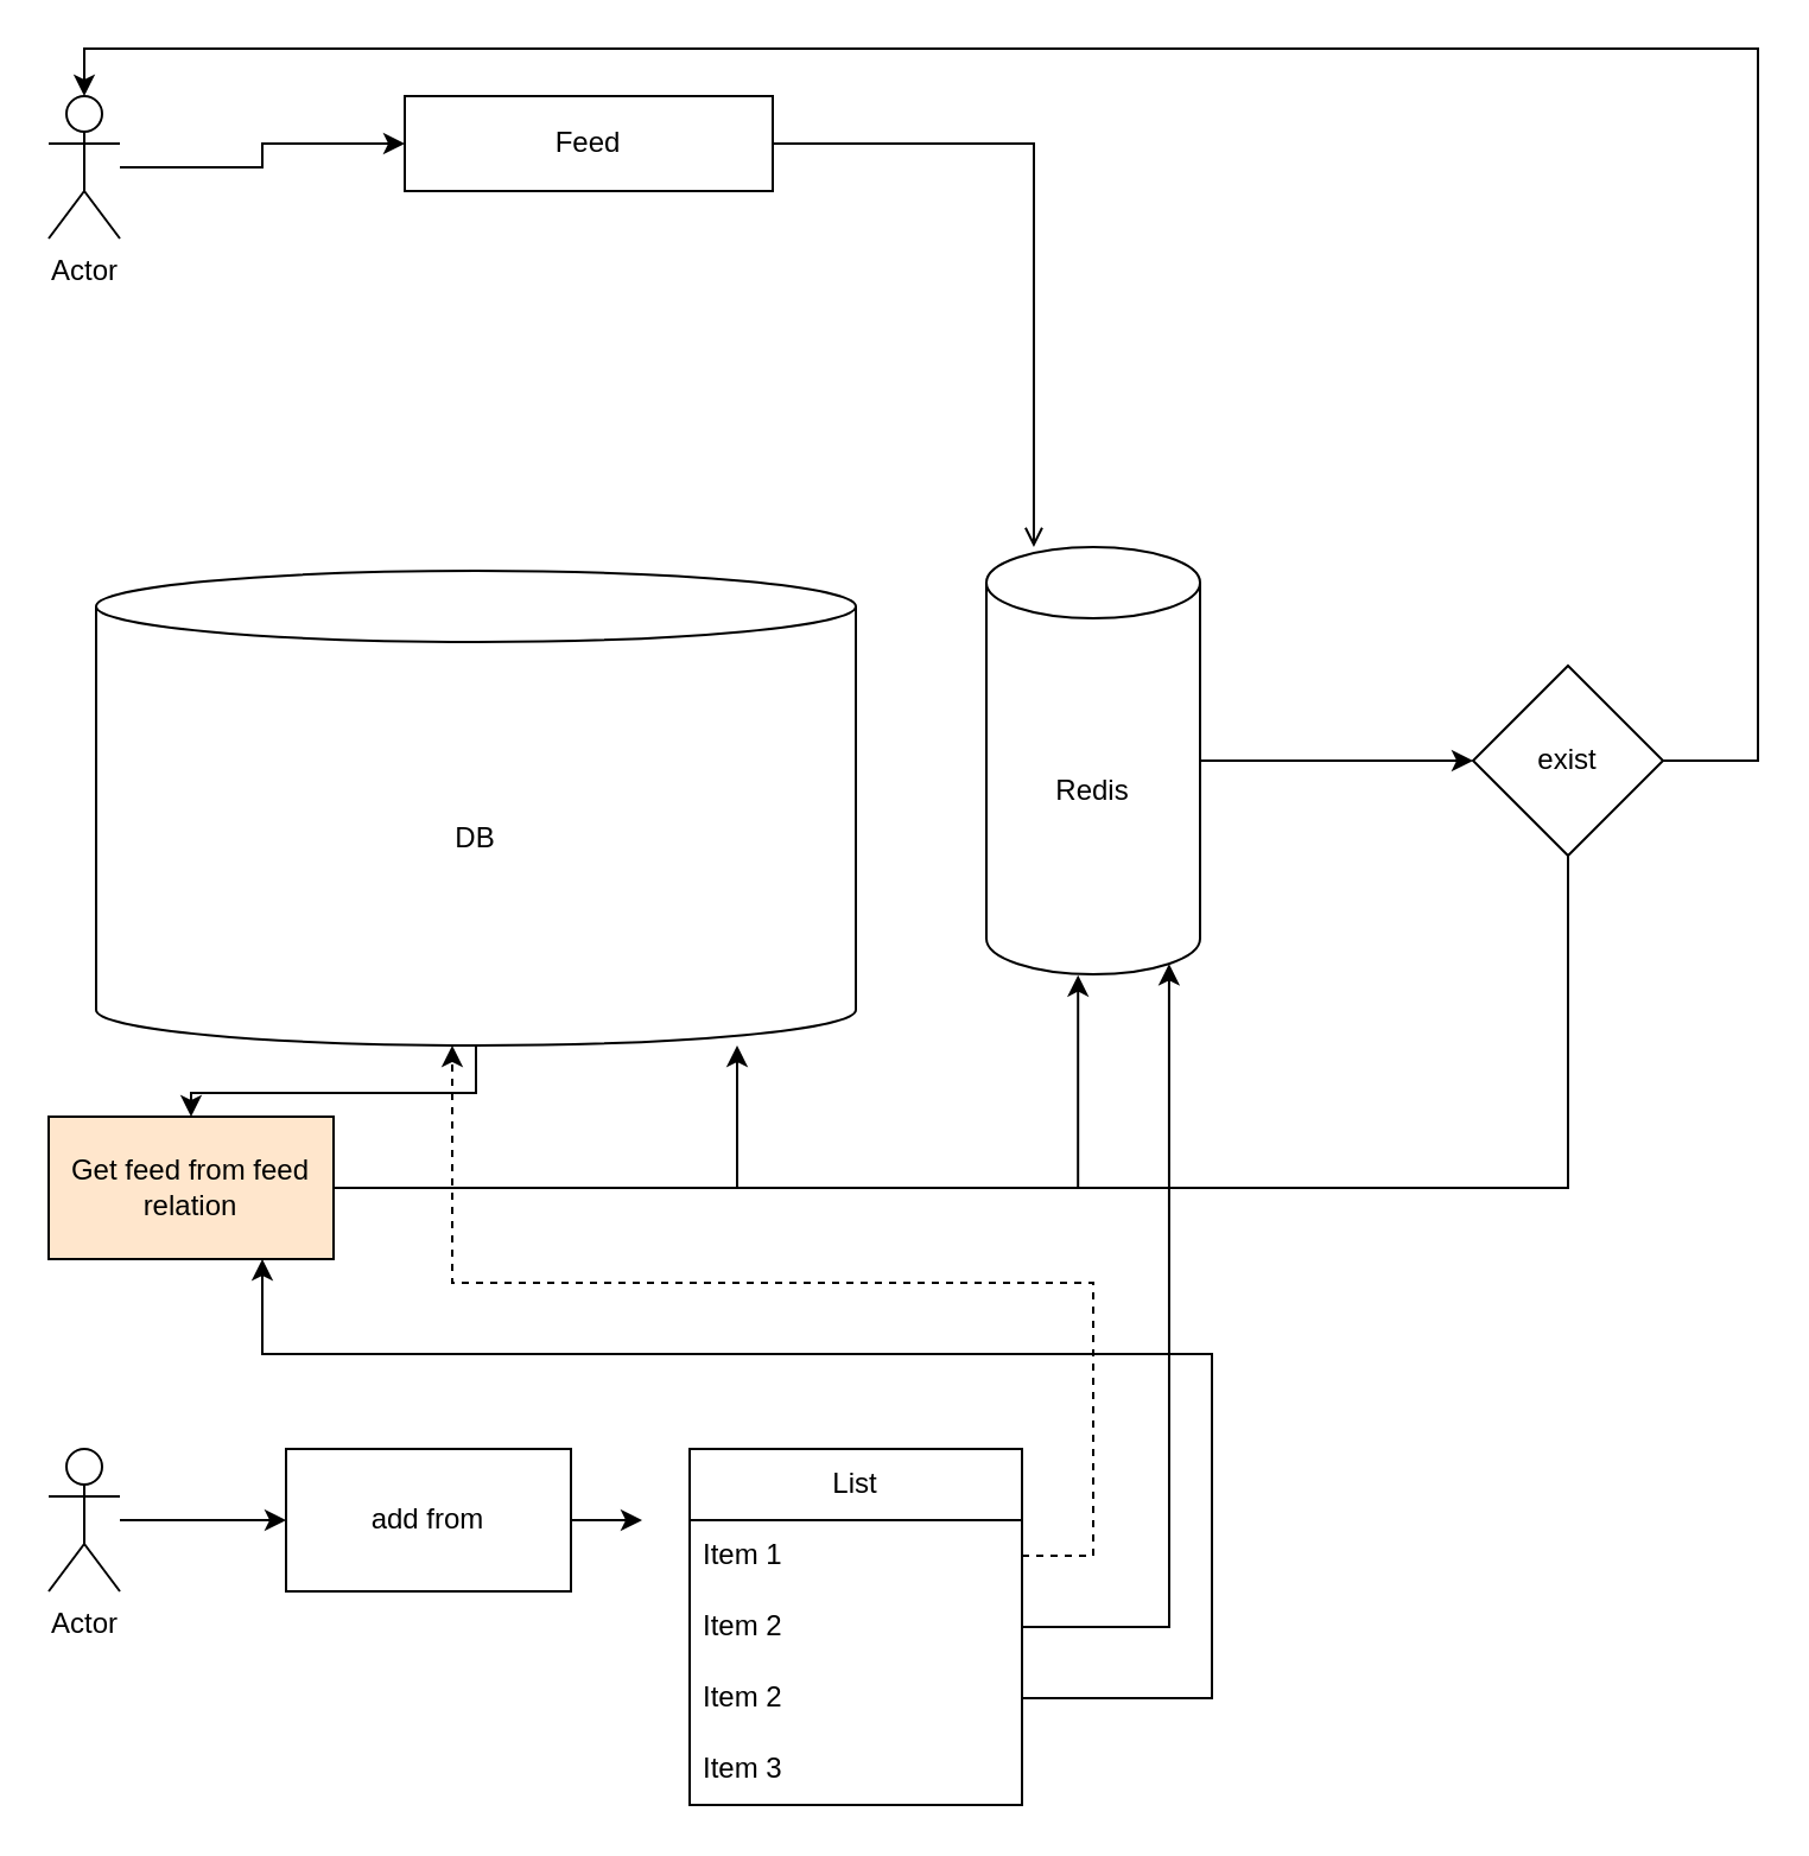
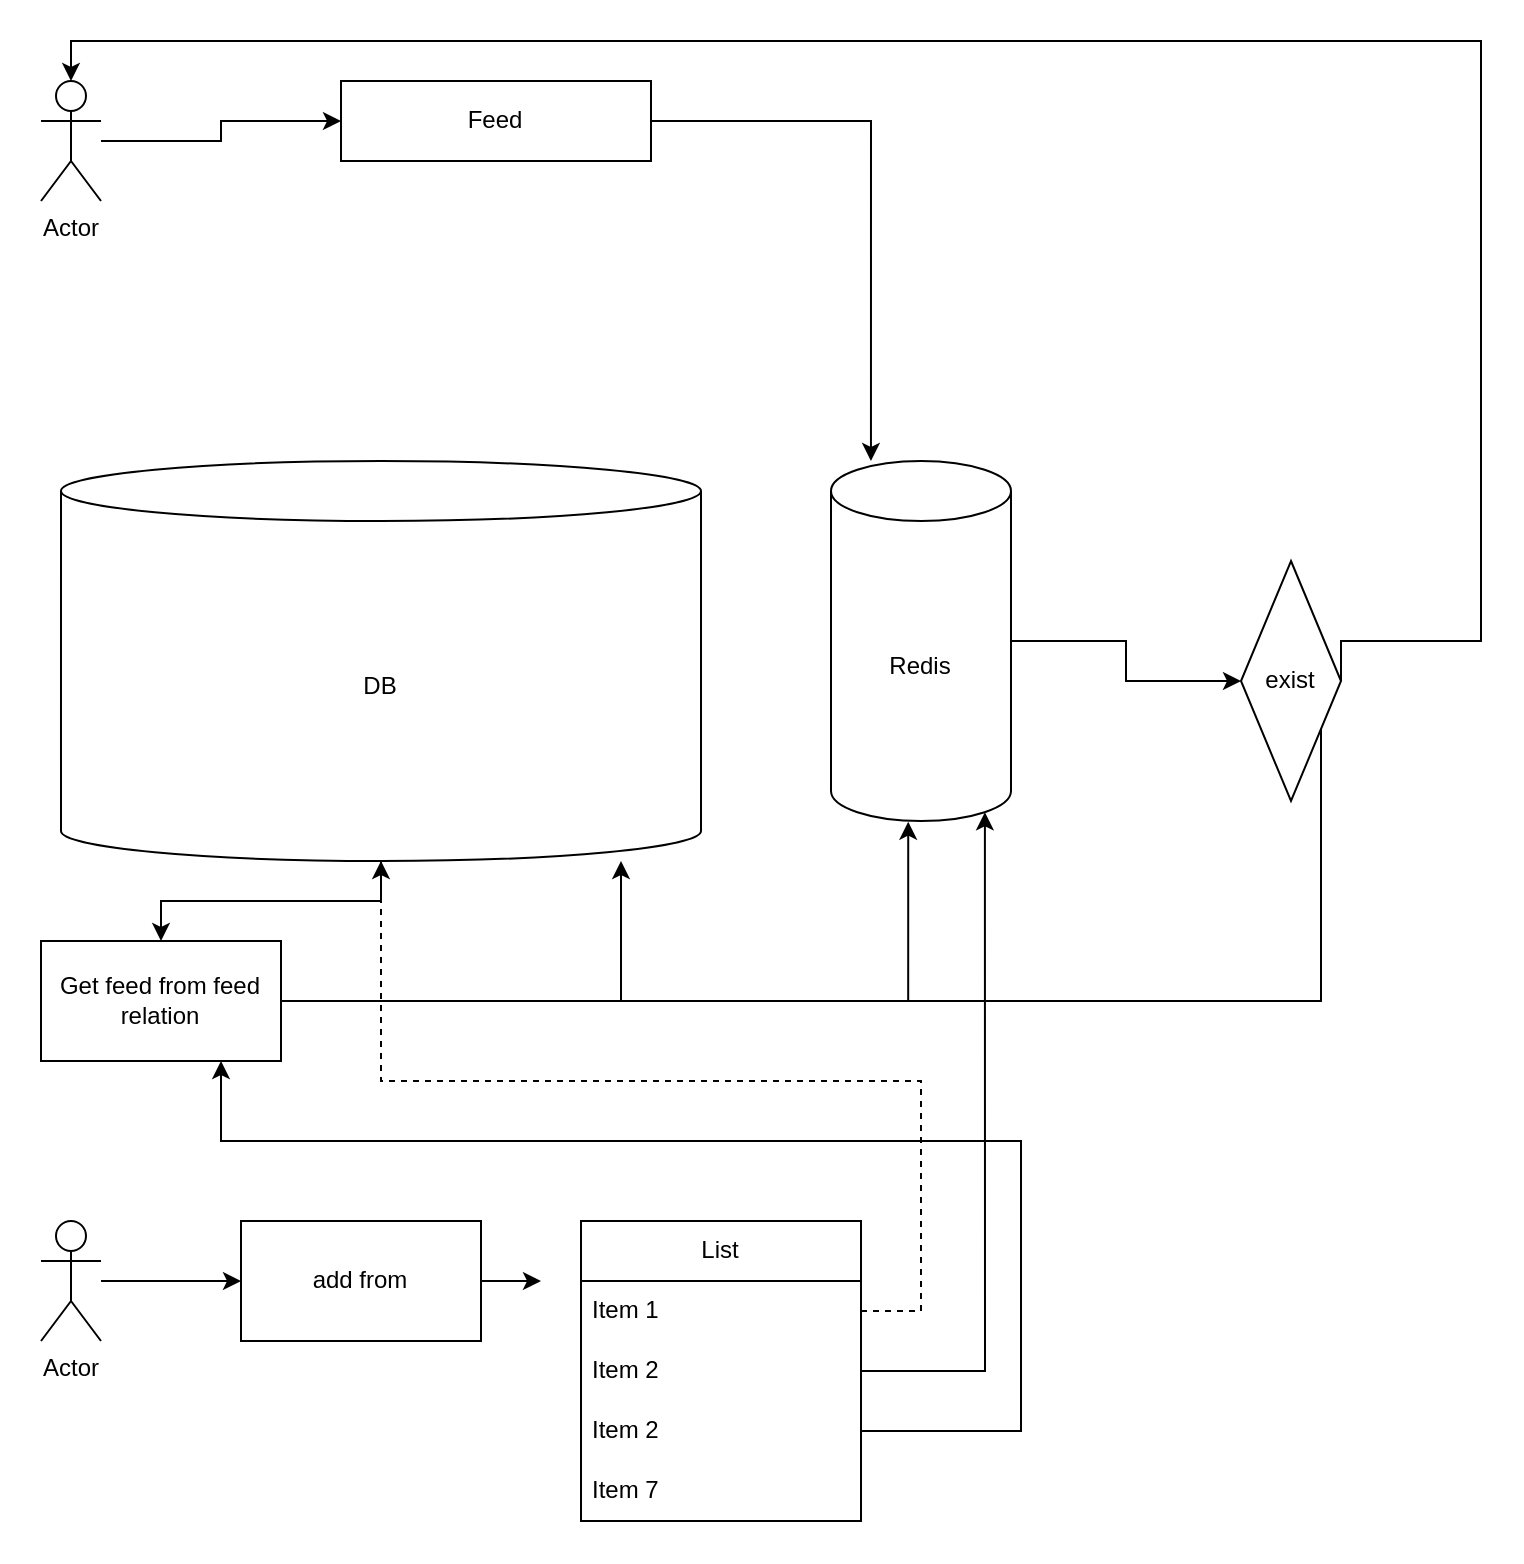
  <mxCell id="0" />
  <mxCell id="1" parent="0" />
  <mxCell id="2" style="edgeStyle=orthogonalEdgeStyle;rounded=0;orthogonalLoop=1;jettySize=auto;html=1;" edge="1" parent="1" source="3" target="11"><mxGeometry relative="1" as="geometry" /></mxCell>
  <mxCell id="3" value="Redis" style="shape=cylinder3;whiteSpace=wrap;html=1;boundedLbl=1;backgroundOutline=1;size=15;" vertex="1" parent="1"><mxGeometry x="415" y="230" width="90" height="180" as="geometry" /></mxCell>
  <mxCell id="4" style="edgeStyle=orthogonalEdgeStyle;rounded=0;orthogonalLoop=1;jettySize=auto;html=1;entryX=0.5;entryY=0;entryDx=0;entryDy=0;" edge="1" parent="1" source="5" target="13"><mxGeometry relative="1" as="geometry" /></mxCell>
- <mxCell id="5" value="DB" style="shape=cylinder3;whiteSpace=wrap;html=1;boundedLbl=1;backgroundOutline=1;size=15;" vertex="1" parent="1"><mxGeometry x="40" y="240" width="320" height="200" as="geometry" /></mxCell>
+ <mxCell id="5" value="DB" style="shape=cylinder3;whiteSpace=wrap;html=1;boundedLbl=1;backgroundOutline=1;size=15;" vertex="1" parent="1"><mxGeometry x="30" y="230" width="320" height="200" as="geometry" /></mxCell>
  <mxCell id="6" style="edgeStyle=orthogonalEdgeStyle;rounded=0;orthogonalLoop=1;jettySize=auto;html=1;" edge="1" parent="1" source="7" target="8"><mxGeometry relative="1" as="geometry"><mxPoint x="180" y="70" as="targetPoint" /></mxGeometry></mxCell>
  <mxCell id="7" value="Actor" style="shape=umlActor;verticalLabelPosition=bottom;verticalAlign=top;html=1;outlineConnect=0;" vertex="1" parent="1"><mxGeometry x="20" y="40" width="30" height="60" as="geometry" /></mxCell>
  <mxCell id="8" value="Feed" style="rounded=0;whiteSpace=wrap;html=1;" vertex="1" parent="1"><mxGeometry x="170" y="40" width="155" height="40" as="geometry" /></mxCell>
- <mxCell id="9" style="edgeStyle=orthogonalEdgeStyle;rounded=0;orthogonalLoop=1;jettySize=auto;html=1;entryX=0.222;entryY=0;entryDx=0;entryDy=0;entryPerimeter=0;endArrow=open;" edge="1" parent="1" source="8" target="3"><mxGeometry relative="1" as="geometry" /></mxCell>
+ <mxCell id="9" style="edgeStyle=orthogonalEdgeStyle;rounded=0;orthogonalLoop=1;jettySize=auto;html=1;entryX=0.222;entryY=0;entryDx=0;entryDy=0;entryPerimeter=0;" edge="1" parent="1" source="8" target="3"><mxGeometry relative="1" as="geometry" /></mxCell>
  <mxCell id="10" style="edgeStyle=orthogonalEdgeStyle;rounded=0;orthogonalLoop=1;jettySize=auto;html=1;" edge="1" parent="1" source="11" target="5"><mxGeometry relative="1" as="geometry"><Array as="points"><mxPoint x="660" y="500" /><mxPoint x="310" y="500" /></Array></mxGeometry></mxCell>
- <mxCell id="11" value="exist" style="rhombus;whiteSpace=wrap;html=1;" vertex="1" parent="1"><mxGeometry x="620" y="280" width="80" height="80" as="geometry" /></mxCell>
+ <mxCell id="11" value="exist" style="rhombus;whiteSpace=wrap;html=1;" vertex="1" parent="1"><mxGeometry x="620" y="280" width="50" height="120" as="geometry" /></mxCell>
  <mxCell id="12" style="edgeStyle=orthogonalEdgeStyle;rounded=0;orthogonalLoop=1;jettySize=auto;html=1;entryX=0.5;entryY=0;entryDx=0;entryDy=0;entryPerimeter=0;exitX=1;exitY=0.5;exitDx=0;exitDy=0;" edge="1" parent="1" source="11" target="7"><mxGeometry relative="1" as="geometry"><Array as="points"><mxPoint x="740" y="320" /><mxPoint x="740" y="20" /><mxPoint x="35" y="20" /></Array></mxGeometry></mxCell>
- <mxCell id="13" value="Get feed from feed relation" style="rounded=0;whiteSpace=wrap;html=1;fillColor=#ffe6cc;" vertex="1" parent="1"><mxGeometry x="20" y="470" width="120" height="60" as="geometry" /></mxCell>
+ <mxCell id="13" value="Get feed from feed relation" style="rounded=0;whiteSpace=wrap;html=1;" vertex="1" parent="1"><mxGeometry x="20" y="470" width="120" height="60" as="geometry" /></mxCell>
  <mxCell id="14" style="edgeStyle=orthogonalEdgeStyle;rounded=0;orthogonalLoop=1;jettySize=auto;html=1;entryX=0.429;entryY=1.002;entryDx=0;entryDy=0;entryPerimeter=0;" edge="1" parent="1" source="13" target="3"><mxGeometry relative="1" as="geometry"><Array as="points"><mxPoint x="454" y="500" /></Array></mxGeometry></mxCell>
  <mxCell id="15" style="edgeStyle=orthogonalEdgeStyle;rounded=0;orthogonalLoop=1;jettySize=auto;html=1;" edge="1" parent="1" source="16"><mxGeometry relative="1" as="geometry"><mxPoint x="120" y="640" as="targetPoint" /></mxGeometry></mxCell>
  <mxCell id="16" value="Actor" style="shape=umlActor;verticalLabelPosition=bottom;verticalAlign=top;html=1;outlineConnect=0;" vertex="1" parent="1"><mxGeometry x="20" y="610" width="30" height="60" as="geometry" /></mxCell>
  <mxCell id="17" style="edgeStyle=orthogonalEdgeStyle;rounded=0;orthogonalLoop=1;jettySize=auto;html=1;" edge="1" parent="1" source="18"><mxGeometry relative="1" as="geometry"><mxPoint x="270" y="640" as="targetPoint" /></mxGeometry></mxCell>
  <mxCell id="18" value="add from" style="rounded=0;whiteSpace=wrap;html=1;" vertex="1" parent="1"><mxGeometry x="120" y="610" width="120" height="60" as="geometry" /></mxCell>
  <mxCell id="19" value="List" style="swimlane;fontStyle=0;childLayout=stackLayout;horizontal=1;startSize=30;horizontalStack=0;resizeParent=1;resizeParentMax=0;resizeLast=0;collapsible=1;marginBottom=0;whiteSpace=wrap;html=1;" vertex="1" parent="1"><mxGeometry x="290" y="610" width="140" height="150" as="geometry" /></mxCell>
  <mxCell id="20" value="Item 1" style="text;strokeColor=none;fillColor=none;align=left;verticalAlign=middle;spacingLeft=4;spacingRight=4;overflow=hidden;points=[[0,0.5],[1,0.5]];portConstraint=eastwest;rotatable=0;whiteSpace=wrap;html=1;" vertex="1" parent="19"><mxGeometry y="30" width="140" height="30" as="geometry" /></mxCell>
  <mxCell id="21" value="Item 2" style="text;strokeColor=none;fillColor=none;align=left;verticalAlign=middle;spacingLeft=4;spacingRight=4;overflow=hidden;points=[[0,0.5],[1,0.5]];portConstraint=eastwest;rotatable=0;whiteSpace=wrap;html=1;" vertex="1" parent="19"><mxGeometry y="60" width="140" height="30" as="geometry" /></mxCell>
  <mxCell id="22" value="Item 2" style="text;strokeColor=none;fillColor=none;align=left;verticalAlign=middle;spacingLeft=4;spacingRight=4;overflow=hidden;points=[[0,0.5],[1,0.5]];portConstraint=eastwest;rotatable=0;whiteSpace=wrap;html=1;" vertex="1" parent="19"><mxGeometry y="90" width="140" height="30" as="geometry" /></mxCell>
- <mxCell id="23" value="Item 3" style="text;strokeColor=none;fillColor=none;align=left;verticalAlign=middle;spacingLeft=4;spacingRight=4;overflow=hidden;points=[[0,0.5],[1,0.5]];portConstraint=eastwest;rotatable=0;whiteSpace=wrap;html=1;" vertex="1" parent="19"><mxGeometry y="120" width="140" height="30" as="geometry" /></mxCell>
+ <mxCell id="23" value="Item 7" style="text;strokeColor=none;fillColor=none;align=left;verticalAlign=middle;spacingLeft=4;spacingRight=4;overflow=hidden;points=[[0,0.5],[1,0.5]];portConstraint=eastwest;rotatable=0;whiteSpace=wrap;html=1;" vertex="1" parent="19"><mxGeometry y="120" width="140" height="30" as="geometry" /></mxCell>
  <mxCell id="24" style="edgeStyle=orthogonalEdgeStyle;rounded=0;orthogonalLoop=1;jettySize=auto;html=1;dashed=1;" edge="1" parent="1" source="20" target="5"><mxGeometry relative="1" as="geometry"><Array as="points"><mxPoint x="460" y="655" /><mxPoint x="460" y="540" /><mxPoint x="190" y="540" /></Array></mxGeometry></mxCell>
  <mxCell id="25" style="edgeStyle=orthogonalEdgeStyle;rounded=0;orthogonalLoop=1;jettySize=auto;html=1;entryX=0.855;entryY=1;entryDx=0;entryDy=-4.35;entryPerimeter=0;" edge="1" parent="1" source="21" target="3"><mxGeometry relative="1" as="geometry" /></mxCell>
  <mxCell id="26" style="edgeStyle=orthogonalEdgeStyle;rounded=0;orthogonalLoop=1;jettySize=auto;html=1;entryX=0.75;entryY=1;entryDx=0;entryDy=0;" edge="1" parent="1" source="22" target="13"><mxGeometry relative="1" as="geometry"><Array as="points"><mxPoint x="510" y="715" /><mxPoint x="510" y="570" /><mxPoint x="110" y="570" /></Array></mxGeometry></mxCell>
